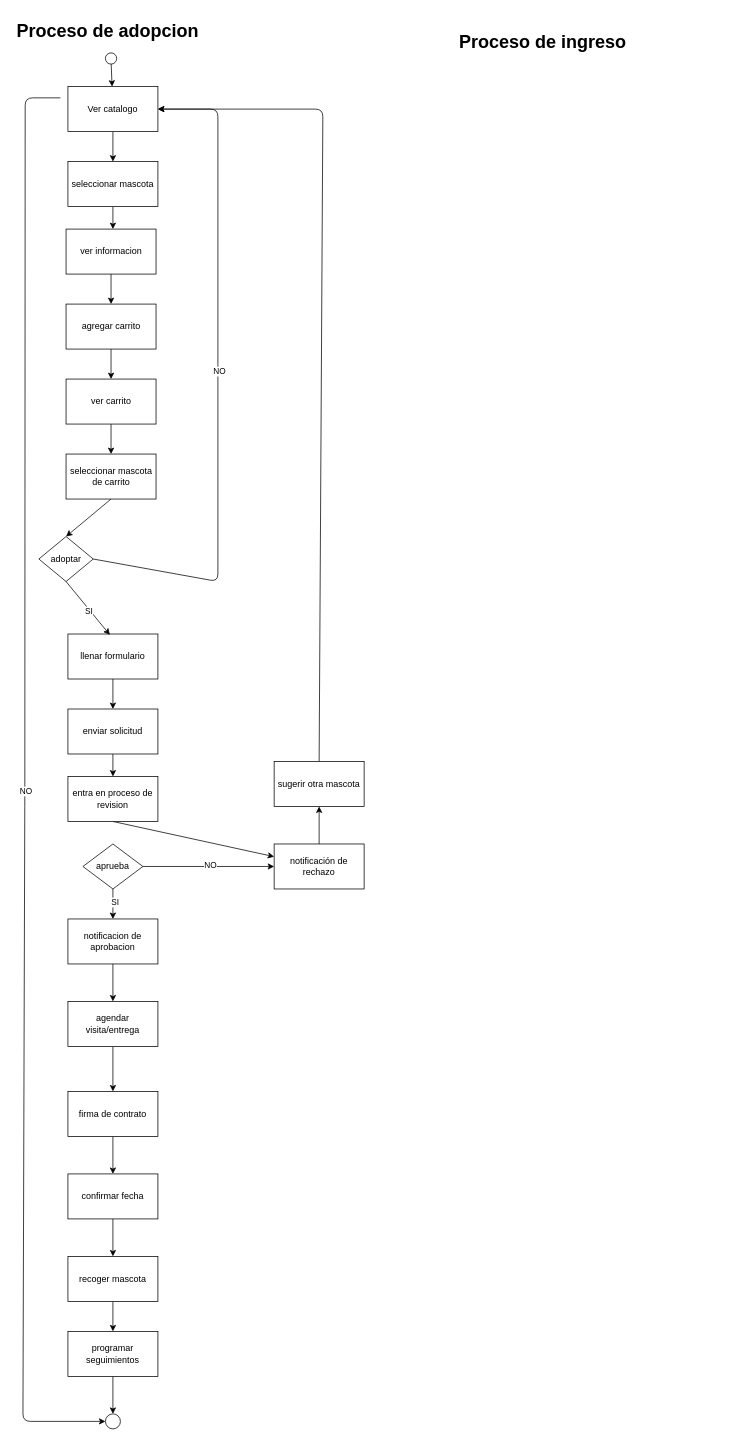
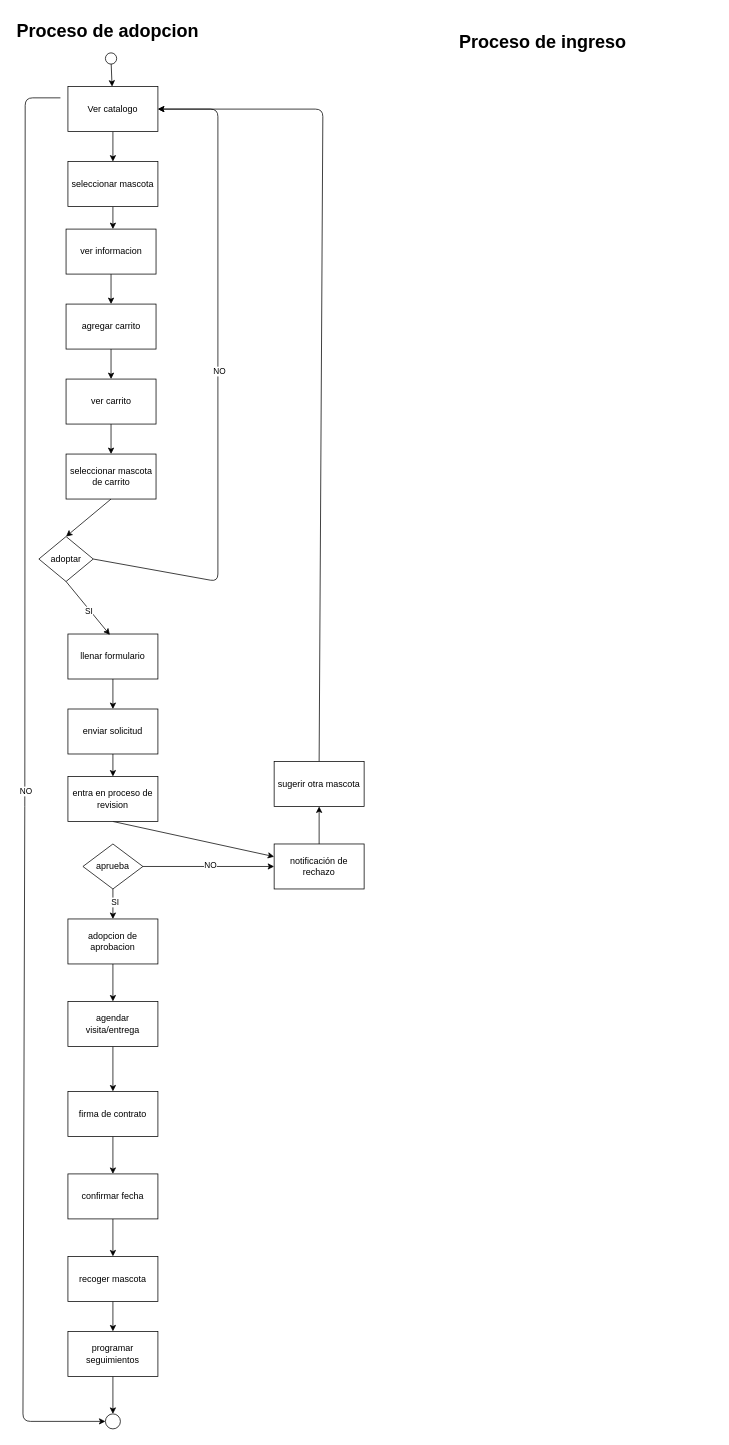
  <mxCell id="0" />
  <mxCell id="1" parent="0" />
  <mxCell id="2" value="&lt;h1 style=&quot;margin-top: 0px;&quot;&gt;Proceso de adopcion&amp;nbsp;&lt;/h1&gt;" style="text;html=1;whiteSpace=wrap;overflow=hidden;rounded=0;" parent="1" vertex="1"><mxGeometry x="20" y="20" width="310" height="50" as="geometry" /></mxCell>
  <mxCell id="3" value="&lt;h1 style=&quot;margin-top: 0px;&quot;&gt;Proceso de ingreso&lt;/h1&gt;" style="text;html=1;whiteSpace=wrap;overflow=hidden;rounded=0;" parent="1" vertex="1"><mxGeometry x="610" y="35" width="340" height="40" as="geometry" /></mxCell>
  <mxCell id="4" value="" style="edgeStyle=none;html=1;" parent="1" source="5" target="7" edge="1"><mxGeometry relative="1" as="geometry" /></mxCell>
  <mxCell id="5" value="" style="ellipse;whiteSpace=wrap;html=1;aspect=fixed;" parent="1" vertex="1"><mxGeometry x="140" y="70" width="15" height="15" as="geometry" /></mxCell>
  <mxCell id="6" style="edgeStyle=none;html=1;entryX=0.5;entryY=0;entryDx=0;entryDy=0;" parent="1" source="7" target="9" edge="1"><mxGeometry relative="1" as="geometry" /></mxCell>
  <mxCell id="7" value="Ver catalogo" style="rounded=0;whiteSpace=wrap;html=1;" parent="1" vertex="1"><mxGeometry x="90" y="115" width="120" height="60" as="geometry" /></mxCell>
  <mxCell id="8" style="edgeStyle=none;html=1;exitX=0.5;exitY=1;exitDx=0;exitDy=0;" parent="1" source="9" edge="1"><mxGeometry relative="1" as="geometry"><mxPoint x="150" y="305" as="targetPoint" /></mxGeometry></mxCell>
  <mxCell id="9" value="seleccionar mascota" style="rounded=0;whiteSpace=wrap;html=1;" parent="1" vertex="1"><mxGeometry x="90" y="215" width="120" height="60" as="geometry" /></mxCell>
  <mxCell id="10" style="edgeStyle=none;html=1;exitX=0.5;exitY=1;exitDx=0;exitDy=0;entryX=0.5;entryY=0;entryDx=0;entryDy=0;" parent="1" source="11" target="34" edge="1"><mxGeometry relative="1" as="geometry" /></mxCell>
  <mxCell id="11" value="ver informacion" style="rounded=0;whiteSpace=wrap;html=1;" parent="1" vertex="1"><mxGeometry x="87.5" y="305" width="120" height="60" as="geometry" /></mxCell>
  <mxCell id="12" style="edgeStyle=none;html=1;exitX=0.5;exitY=1;exitDx=0;exitDy=0;entryX=0.5;entryY=0;entryDx=0;entryDy=0;" edge="1" parent="1" source="13" target="40"><mxGeometry relative="1" as="geometry" /></mxCell>
  <mxCell id="13" value="llenar formulario" style="rounded=0;whiteSpace=wrap;html=1;" parent="1" vertex="1"><mxGeometry x="90" y="845" width="120" height="60" as="geometry" /></mxCell>
  <mxCell id="14" style="edgeStyle=none;html=1;exitX=1;exitY=0.5;exitDx=0;exitDy=0;entryX=1;entryY=0.5;entryDx=0;entryDy=0;" parent="1" source="16" target="7" edge="1"><mxGeometry relative="1" as="geometry"><mxPoint x="330" y="245" as="targetPoint" /><Array as="points"><mxPoint x="290" y="775" /><mxPoint x="290" y="145" /></Array></mxGeometry></mxCell>
  <mxCell id="15" value="NO" style="edgeLabel;html=1;align=center;verticalAlign=middle;resizable=0;points=[];" parent="14" vertex="1" connectable="0"><mxGeometry x="0.022" y="-1" relative="1" as="geometry"><mxPoint as="offset" /></mxGeometry></mxCell>
  <mxCell id="16" value="adoptar" style="rhombus;whiteSpace=wrap;html=1;" parent="1" vertex="1"><mxGeometry x="51.25" y="715" width="72.5" height="60" as="geometry" /></mxCell>
  <mxCell id="17" style="edgeStyle=none;html=1;exitX=0.5;exitY=1;exitDx=0;exitDy=0;entryX=0.466;entryY=0.019;entryDx=0;entryDy=0;entryPerimeter=0;" parent="1" source="16" target="13" edge="1"><mxGeometry relative="1" as="geometry" /></mxCell>
  <mxCell id="18" value="SI" style="edgeLabel;html=1;align=center;verticalAlign=middle;resizable=0;points=[];" parent="17" vertex="1" connectable="0"><mxGeometry x="0.082" y="-2" relative="1" as="geometry"><mxPoint as="offset" /></mxGeometry></mxCell>
  <mxCell id="19" style="edgeStyle=none;html=1;exitX=0.5;exitY=1;exitDx=0;exitDy=0;" parent="1" source="20" target="50" edge="1"><mxGeometry relative="1" as="geometry" /></mxCell>
  <mxCell id="20" value="entra en proceso de revision" style="rounded=0;whiteSpace=wrap;html=1;" parent="1" vertex="1"><mxGeometry x="90" y="1035" width="120" height="60" as="geometry" /></mxCell>
  <mxCell id="21" style="edgeStyle=none;html=1;exitX=0.5;exitY=1;exitDx=0;exitDy=0;entryX=0.5;entryY=0;entryDx=0;entryDy=0;" parent="1" source="27" target="29" edge="1"><mxGeometry relative="1" as="geometry" /></mxCell>
  <mxCell id="22" value="SI" style="edgeLabel;html=1;align=center;verticalAlign=middle;resizable=0;points=[];" parent="21" vertex="1" connectable="0"><mxGeometry x="-0.163" y="2" relative="1" as="geometry"><mxPoint as="offset" /></mxGeometry></mxCell>
  <mxCell id="23" style="edgeStyle=none;html=1;exitX=0;exitY=0.25;exitDx=0;exitDy=0;entryX=0;entryY=0.5;entryDx=0;entryDy=0;" parent="1" target="32" edge="1"><mxGeometry relative="1" as="geometry"><Array as="points"><mxPoint x="33" y="130" /><mxPoint x="32.5" y="1065" /><mxPoint x="30" y="1895" /></Array><mxPoint x="80" y="130" as="sourcePoint" /><mxPoint x="130" y="1895" as="targetPoint" /></mxGeometry></mxCell>
  <mxCell id="24" value="NO" style="edgeLabel;html=1;align=center;verticalAlign=middle;resizable=0;points=[];" parent="23" vertex="1" connectable="0"><mxGeometry x="0.01" y="1" relative="1" as="geometry"><mxPoint as="offset" /></mxGeometry></mxCell>
  <mxCell id="25" style="edgeStyle=none;html=1;entryX=0;entryY=0.5;entryDx=0;entryDy=0;" edge="1" parent="1" source="27" target="50"><mxGeometry relative="1" as="geometry"><mxPoint x="340" y="1155" as="targetPoint" /></mxGeometry></mxCell>
  <mxCell id="26" value="NO" style="edgeLabel;html=1;align=center;verticalAlign=middle;resizable=0;points=[];" vertex="1" connectable="0" parent="25"><mxGeometry x="0.017" y="2" relative="1" as="geometry"><mxPoint as="offset" /></mxGeometry></mxCell>
  <mxCell id="27" value="aprueba" style="rhombus;whiteSpace=wrap;html=1;" parent="1" vertex="1"><mxGeometry x="110" y="1125" width="80" height="60" as="geometry" /></mxCell>
  <mxCell id="28" style="edgeStyle=none;html=1;entryX=0.5;entryY=0;entryDx=0;entryDy=0;" edge="1" parent="1" source="29" target="42"><mxGeometry relative="1" as="geometry" /></mxCell>
- <mxCell id="29" value="notificacion de aprobacion" style="rounded=0;whiteSpace=wrap;html=1;" parent="1" vertex="1"><mxGeometry x="90" y="1225" width="120" height="60" as="geometry" /></mxCell>
+ <mxCell id="29" value="adopcion de aprobacion" style="rounded=0;whiteSpace=wrap;html=1;" parent="1" vertex="1"><mxGeometry x="90" y="1225" width="120" height="60" as="geometry" /></mxCell>
  <mxCell id="30" style="edgeStyle=none;html=1;entryX=0.5;entryY=0;entryDx=0;entryDy=0;" edge="1" parent="1" source="31" target="48"><mxGeometry relative="1" as="geometry" /></mxCell>
  <mxCell id="31" value="recoger mascota" style="rounded=0;whiteSpace=wrap;html=1;" parent="1" vertex="1"><mxGeometry x="90" y="1675" width="120" height="60" as="geometry" /></mxCell>
  <mxCell id="32" value="" style="ellipse;whiteSpace=wrap;html=1;aspect=fixed;" parent="1" vertex="1"><mxGeometry x="140" y="1885" width="20" height="20" as="geometry" /></mxCell>
  <mxCell id="33" style="edgeStyle=none;html=1;exitX=0.5;exitY=1;exitDx=0;exitDy=0;entryX=0.5;entryY=0;entryDx=0;entryDy=0;" parent="1" source="34" target="36" edge="1"><mxGeometry relative="1" as="geometry" /></mxCell>
  <mxCell id="34" value="agregar carrito" style="rounded=0;whiteSpace=wrap;html=1;" parent="1" vertex="1"><mxGeometry x="87.5" y="405" width="120" height="60" as="geometry" /></mxCell>
  <mxCell id="35" style="edgeStyle=none;html=1;exitX=0.5;exitY=1;exitDx=0;exitDy=0;entryX=0.5;entryY=0;entryDx=0;entryDy=0;" parent="1" source="36" target="38" edge="1"><mxGeometry relative="1" as="geometry" /></mxCell>
  <mxCell id="36" value="ver carrito" style="rounded=0;whiteSpace=wrap;html=1;" parent="1" vertex="1"><mxGeometry x="87.5" y="505" width="120" height="60" as="geometry" /></mxCell>
  <mxCell id="37" style="edgeStyle=none;html=1;exitX=0.5;exitY=1;exitDx=0;exitDy=0;entryX=0.5;entryY=0;entryDx=0;entryDy=0;" parent="1" source="38" target="16" edge="1"><mxGeometry relative="1" as="geometry" /></mxCell>
  <mxCell id="38" value="seleccionar mascota de carrito" style="rounded=0;whiteSpace=wrap;html=1;" parent="1" vertex="1"><mxGeometry x="87.5" y="605" width="120" height="60" as="geometry" /></mxCell>
  <mxCell id="39" style="edgeStyle=none;html=1;exitX=0.5;exitY=1;exitDx=0;exitDy=0;entryX=0.5;entryY=0;entryDx=0;entryDy=0;" edge="1" parent="1" source="40" target="20"><mxGeometry relative="1" as="geometry" /></mxCell>
  <mxCell id="40" value="enviar solicitud" style="rounded=0;whiteSpace=wrap;html=1;" vertex="1" parent="1"><mxGeometry x="90" y="945" width="120" height="60" as="geometry" /></mxCell>
  <mxCell id="41" style="edgeStyle=none;html=1;exitX=0.5;exitY=1;exitDx=0;exitDy=0;entryX=0.5;entryY=0;entryDx=0;entryDy=0;" edge="1" parent="1" source="42" target="44"><mxGeometry relative="1" as="geometry" /></mxCell>
  <mxCell id="42" value="agendar visita/entrega" style="rounded=0;whiteSpace=wrap;html=1;" vertex="1" parent="1"><mxGeometry x="90" y="1335" width="120" height="60" as="geometry" /></mxCell>
  <mxCell id="43" style="edgeStyle=none;html=1;exitX=0.5;exitY=1;exitDx=0;exitDy=0;entryX=0.5;entryY=0;entryDx=0;entryDy=0;" edge="1" parent="1" source="44" target="46"><mxGeometry relative="1" as="geometry" /></mxCell>
  <mxCell id="44" value="firma de contrato" style="rounded=0;whiteSpace=wrap;html=1;" vertex="1" parent="1"><mxGeometry x="90" y="1455" width="120" height="60" as="geometry" /></mxCell>
  <mxCell id="45" style="edgeStyle=none;html=1;exitX=0.5;exitY=1;exitDx=0;exitDy=0;entryX=0.5;entryY=0;entryDx=0;entryDy=0;" edge="1" parent="1" source="46" target="31"><mxGeometry relative="1" as="geometry" /></mxCell>
  <mxCell id="46" value="confirmar fecha" style="rounded=0;whiteSpace=wrap;html=1;" vertex="1" parent="1"><mxGeometry x="90" y="1565" width="120" height="60" as="geometry" /></mxCell>
  <mxCell id="47" style="edgeStyle=none;html=1;exitX=0.5;exitY=1;exitDx=0;exitDy=0;entryX=0.5;entryY=0;entryDx=0;entryDy=0;" edge="1" parent="1" source="48" target="32"><mxGeometry relative="1" as="geometry" /></mxCell>
  <mxCell id="48" value="programar seguimientos" style="rounded=0;whiteSpace=wrap;html=1;" vertex="1" parent="1"><mxGeometry x="90" y="1775" width="120" height="60" as="geometry" /></mxCell>
  <mxCell id="49" value="" style="edgeStyle=none;html=1;" edge="1" parent="1" source="50" target="52"><mxGeometry relative="1" as="geometry" /></mxCell>
  <mxCell id="50" value="notificación de rechazo" style="rounded=0;whiteSpace=wrap;html=1;" vertex="1" parent="1"><mxGeometry x="365" y="1125" width="120" height="60" as="geometry" /></mxCell>
  <mxCell id="51" style="edgeStyle=none;html=1;exitX=0.5;exitY=0;exitDx=0;exitDy=0;entryX=1;entryY=0.5;entryDx=0;entryDy=0;" edge="1" parent="1" source="52" target="7"><mxGeometry relative="1" as="geometry"><mxPoint x="430" y="145" as="targetPoint" /><Array as="points"><mxPoint x="430" y="145" /></Array></mxGeometry></mxCell>
  <mxCell id="52" value="sugerir otra mascota" style="rounded=0;whiteSpace=wrap;html=1;" vertex="1" parent="1"><mxGeometry x="365" y="1015" width="120" height="60" as="geometry" /></mxCell>
